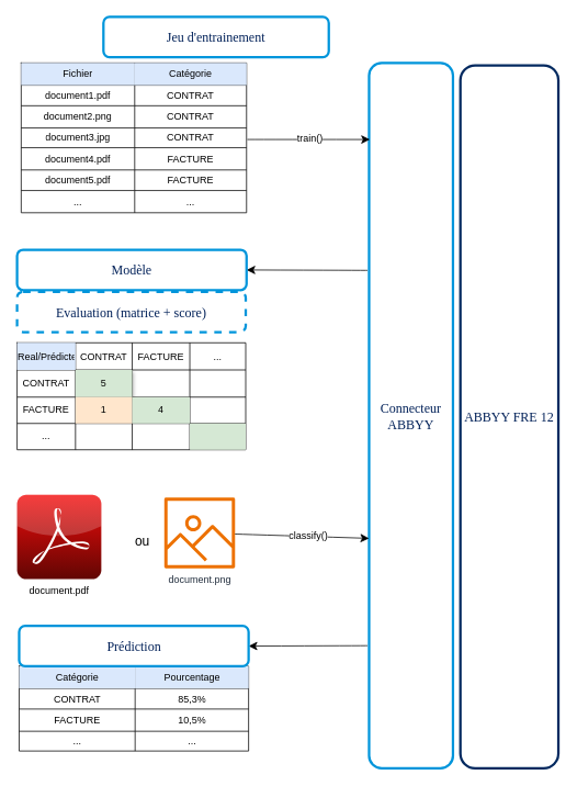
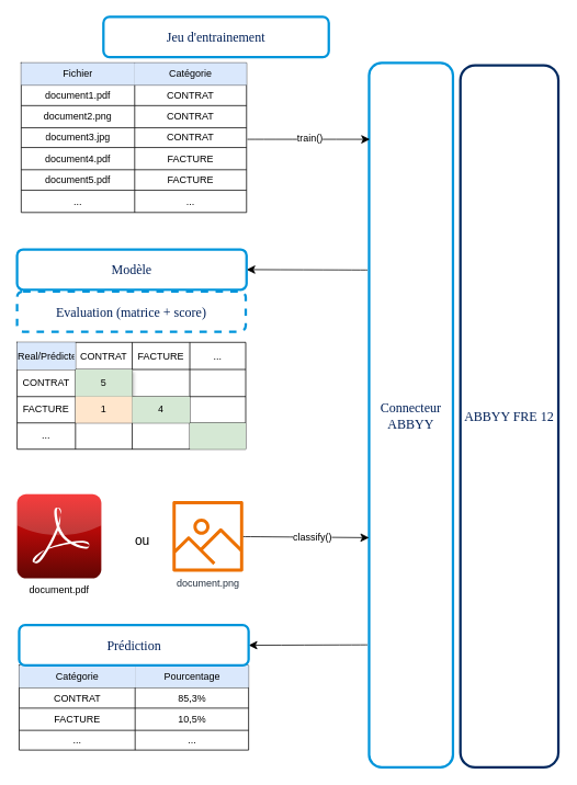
  <mxCell id="0" />
  <mxCell id="1" parent="0" />
  <mxCell id="2" value="ABBYY FRE 12" style="rounded=1;whiteSpace=wrap;html=1;strokeColor=#042a60;strokeWidth=3;arcSize=15;fontFamily=Poppins;fontSource=https%3A%2F%2Ffonts.googleapis.com%2Fcss%3Ffamily%3DPoppins;fontSize=16;fontColor=#002058;fontStyle=0;labelBackgroundColor=none;labelBorderColor=none;" vertex="1" parent="1"><mxGeometry x="559" y="79" width="119.16" height="854" as="geometry" /></mxCell>
  <mxCell id="3" style="edgeStyle=none;curved=1;rounded=0;orthogonalLoop=1;jettySize=auto;html=1;entryX=1;entryY=0.5;entryDx=0;entryDy=0;fontSize=12;startSize=8;endSize=8;" edge="1" parent="1" target="31"><mxGeometry relative="1" as="geometry"><mxPoint x="446" y="328" as="sourcePoint" /></mxGeometry></mxCell>
  <mxCell id="4" style="edgeStyle=none;curved=1;rounded=0;orthogonalLoop=1;jettySize=auto;html=1;entryX=1;entryY=0.5;entryDx=0;entryDy=0;fontSize=12;startSize=8;endSize=8;exitX=0.02;exitY=0.91;exitDx=0;exitDy=0;exitPerimeter=0;" edge="1" parent="1" target="70"><mxGeometry relative="1" as="geometry"><mxPoint x="445.98" y="784" as="sourcePoint" /><mxPoint x="297.998" y="784.13" as="targetPoint" /></mxGeometry></mxCell>
  <mxCell id="5" value="Connecteur ABBYY" style="rounded=1;whiteSpace=wrap;html=1;strokeColor=#0095db;strokeWidth=3;arcSize=15;fontFamily=Poppins;fontSource=https%3A%2F%2Ffonts.googleapis.com%2Fcss%3Ffamily%3DPoppins;fontSize=16;fontColor=#002058;fontStyle=0" vertex="1" parent="1"><mxGeometry x="448" y="76" width="102" height="857" as="geometry" /></mxCell>
  <mxCell id="6" value="Jeu d'entrainement" style="rounded=1;whiteSpace=wrap;html=1;strokeColor=#0095db;strokeWidth=3;arcSize=15;fontFamily=Cascadia code;fontSource=https%3A%2F%2Ffonts.googleapis.com%2Fcss%3Ffamily%3DCascadia%2Bcode;fontSize=16;fontColor=#002058;fontStyle=0" vertex="1" parent="1"><mxGeometry x="125" y="20" width="274" height="49" as="geometry" /></mxCell>
  <mxCell id="7" value="" style="shape=table;startSize=0;container=1;collapsible=0;childLayout=tableLayout;" vertex="1" parent="1"><mxGeometry x="25" y="76" width="274" height="182" as="geometry" /></mxCell>
  <mxCell id="8" value="" style="shape=tableRow;horizontal=0;startSize=0;swimlaneHead=0;swimlaneBody=0;strokeColor=inherit;top=0;left=0;bottom=0;right=0;collapsible=0;dropTarget=0;fillColor=none;points=[[0,0.5],[1,0.5]];portConstraint=eastwest;" vertex="1" parent="7"><mxGeometry width="274" height="27" as="geometry" /></mxCell>
  <mxCell id="9" value="Fichier" style="shape=partialRectangle;html=1;whiteSpace=wrap;connectable=0;strokeColor=#6c8ebf;overflow=hidden;fillColor=#dae8fc;top=0;left=0;bottom=0;right=0;pointerEvents=1;" vertex="1" parent="8"><mxGeometry width="138" height="27" as="geometry"><mxRectangle width="138" height="27" as="alternateBounds" /></mxGeometry></mxCell>
  <mxCell id="10" value="Catégorie" style="shape=partialRectangle;html=1;whiteSpace=wrap;connectable=0;strokeColor=#6c8ebf;overflow=hidden;fillColor=#dae8fc;top=0;left=0;bottom=0;right=0;pointerEvents=1;" vertex="1" parent="8"><mxGeometry x="138" width="136" height="27" as="geometry"><mxRectangle width="136" height="27" as="alternateBounds" /></mxGeometry></mxCell>
  <mxCell id="11" value="" style="shape=tableRow;horizontal=0;startSize=0;swimlaneHead=0;swimlaneBody=0;strokeColor=inherit;top=0;left=0;bottom=0;right=0;collapsible=0;dropTarget=0;fillColor=none;points=[[0,0.5],[1,0.5]];portConstraint=eastwest;" vertex="1" parent="7"><mxGeometry y="27" width="274" height="25" as="geometry" /></mxCell>
  <mxCell id="12" value="document1.pdf" style="shape=partialRectangle;html=1;whiteSpace=wrap;connectable=0;strokeColor=inherit;overflow=hidden;fillColor=none;top=0;left=0;bottom=0;right=0;pointerEvents=1;" vertex="1" parent="11"><mxGeometry width="138" height="25" as="geometry"><mxRectangle width="138" height="25" as="alternateBounds" /></mxGeometry></mxCell>
  <mxCell id="13" value="CONTRAT" style="shape=partialRectangle;html=1;whiteSpace=wrap;connectable=0;strokeColor=inherit;overflow=hidden;fillColor=none;top=0;left=0;bottom=0;right=0;pointerEvents=1;" vertex="1" parent="11"><mxGeometry x="138" width="136" height="25" as="geometry"><mxRectangle width="136" height="25" as="alternateBounds" /></mxGeometry></mxCell>
  <mxCell id="14" value="" style="shape=tableRow;horizontal=0;startSize=0;swimlaneHead=0;swimlaneBody=0;strokeColor=inherit;top=0;left=0;bottom=0;right=0;collapsible=0;dropTarget=0;fillColor=none;points=[[0,0.5],[1,0.5]];portConstraint=eastwest;" vertex="1" parent="7"><mxGeometry y="52" width="274" height="27" as="geometry" /></mxCell>
  <mxCell id="15" value="document2.png" style="shape=partialRectangle;html=1;whiteSpace=wrap;connectable=0;strokeColor=inherit;overflow=hidden;fillColor=none;top=0;left=0;bottom=0;right=0;pointerEvents=1;" vertex="1" parent="14"><mxGeometry width="138" height="27" as="geometry"><mxRectangle width="138" height="27" as="alternateBounds" /></mxGeometry></mxCell>
  <mxCell id="16" value="CONTRAT" style="shape=partialRectangle;html=1;whiteSpace=wrap;connectable=0;strokeColor=inherit;overflow=hidden;fillColor=none;top=0;left=0;bottom=0;right=0;pointerEvents=1;" vertex="1" parent="14"><mxGeometry x="138" width="136" height="27" as="geometry"><mxRectangle width="136" height="27" as="alternateBounds" /></mxGeometry></mxCell>
  <mxCell id="17" value="" style="shape=tableRow;horizontal=0;startSize=0;swimlaneHead=0;swimlaneBody=0;strokeColor=inherit;top=0;left=0;bottom=0;right=0;collapsible=0;dropTarget=0;fillColor=none;points=[[0,0.5],[1,0.5]];portConstraint=eastwest;" vertex="1" parent="7"><mxGeometry y="79" width="274" height="24" as="geometry" /></mxCell>
  <mxCell id="18" value="document3.jpg" style="shape=partialRectangle;html=1;whiteSpace=wrap;connectable=0;strokeColor=inherit;overflow=hidden;fillColor=none;top=0;left=0;bottom=0;right=0;pointerEvents=1;" vertex="1" parent="17"><mxGeometry width="138" height="24" as="geometry"><mxRectangle width="138" height="24" as="alternateBounds" /></mxGeometry></mxCell>
  <mxCell id="19" value="CONTRAT" style="shape=partialRectangle;html=1;whiteSpace=wrap;connectable=0;strokeColor=inherit;overflow=hidden;fillColor=none;top=0;left=0;bottom=0;right=0;pointerEvents=1;" vertex="1" parent="17"><mxGeometry x="138" width="136" height="24" as="geometry"><mxRectangle width="136" height="24" as="alternateBounds" /></mxGeometry></mxCell>
  <mxCell id="20" value="" style="shape=tableRow;horizontal=0;startSize=0;swimlaneHead=0;swimlaneBody=0;strokeColor=inherit;top=0;left=0;bottom=0;right=0;collapsible=0;dropTarget=0;fillColor=none;points=[[0,0.5],[1,0.5]];portConstraint=eastwest;" vertex="1" parent="7"><mxGeometry y="103" width="274" height="27" as="geometry" /></mxCell>
  <mxCell id="21" value="document4.pdf" style="shape=partialRectangle;html=1;whiteSpace=wrap;connectable=0;strokeColor=inherit;overflow=hidden;fillColor=none;top=0;left=0;bottom=0;right=0;pointerEvents=1;" vertex="1" parent="20"><mxGeometry width="138" height="27" as="geometry"><mxRectangle width="138" height="27" as="alternateBounds" /></mxGeometry></mxCell>
  <mxCell id="22" value="FACTURE" style="shape=partialRectangle;html=1;whiteSpace=wrap;connectable=0;strokeColor=inherit;overflow=hidden;fillColor=none;top=0;left=0;bottom=0;right=0;pointerEvents=1;" vertex="1" parent="20"><mxGeometry x="138" width="136" height="27" as="geometry"><mxRectangle width="136" height="27" as="alternateBounds" /></mxGeometry></mxCell>
  <mxCell id="23" value="" style="shape=tableRow;horizontal=0;startSize=0;swimlaneHead=0;swimlaneBody=0;strokeColor=inherit;top=0;left=0;bottom=0;right=0;collapsible=0;dropTarget=0;fillColor=none;points=[[0,0.5],[1,0.5]];portConstraint=eastwest;" vertex="1" parent="7"><mxGeometry y="130" width="274" height="25" as="geometry" /></mxCell>
  <mxCell id="24" value="document5.pdf" style="shape=partialRectangle;html=1;whiteSpace=wrap;connectable=0;strokeColor=inherit;overflow=hidden;fillColor=none;top=0;left=0;bottom=0;right=0;pointerEvents=1;" vertex="1" parent="23"><mxGeometry width="138" height="25" as="geometry"><mxRectangle width="138" height="25" as="alternateBounds" /></mxGeometry></mxCell>
  <mxCell id="25" value="FACTURE" style="shape=partialRectangle;html=1;whiteSpace=wrap;connectable=0;strokeColor=inherit;overflow=hidden;fillColor=none;top=0;left=0;bottom=0;right=0;pointerEvents=1;" vertex="1" parent="23"><mxGeometry x="138" width="136" height="25" as="geometry"><mxRectangle width="136" height="25" as="alternateBounds" /></mxGeometry></mxCell>
  <mxCell id="26" value="" style="shape=tableRow;horizontal=0;startSize=0;swimlaneHead=0;swimlaneBody=0;strokeColor=inherit;top=0;left=0;bottom=0;right=0;collapsible=0;dropTarget=0;fillColor=none;points=[[0,0.5],[1,0.5]];portConstraint=eastwest;" vertex="1" parent="7"><mxGeometry y="155" width="274" height="27" as="geometry" /></mxCell>
  <mxCell id="27" value="..." style="shape=partialRectangle;html=1;whiteSpace=wrap;connectable=0;strokeColor=inherit;overflow=hidden;fillColor=none;top=0;left=0;bottom=0;right=0;pointerEvents=1;" vertex="1" parent="26"><mxGeometry width="138" height="27" as="geometry"><mxRectangle width="138" height="27" as="alternateBounds" /></mxGeometry></mxCell>
  <mxCell id="28" value="..." style="shape=partialRectangle;html=1;whiteSpace=wrap;connectable=0;strokeColor=inherit;overflow=hidden;fillColor=none;top=0;left=0;bottom=0;right=0;pointerEvents=1;" vertex="1" parent="26"><mxGeometry x="138" width="136" height="27" as="geometry"><mxRectangle width="136" height="27" as="alternateBounds" /></mxGeometry></mxCell>
  <mxCell id="29" style="edgeStyle=none;curved=1;rounded=0;orthogonalLoop=1;jettySize=auto;html=1;fontSize=12;startSize=8;endSize=8;" edge="1" parent="1"><mxGeometry relative="1" as="geometry"><mxPoint x="300" y="168.977" as="sourcePoint" /><mxPoint y="169" as="targetPoint" x="449" /></mxGeometry></mxCell>
  <mxCell id="30" value="train()" style="edgeLabel;html=1;align=center;verticalAlign=middle;resizable=0;points=[];fontSize=12;" vertex="1" connectable="0" parent="29"><mxGeometry x="0.005" y="1" relative="1" as="geometry"><mxPoint as="offset" /></mxGeometry></mxCell>
  <mxCell id="31" value="Modèle" style="rounded=1;whiteSpace=wrap;html=1;strokeColor=#0095db;strokeWidth=3;arcSize=15;fontFamily=Cascadia code;fontSource=https%3A%2F%2Ffonts.googleapis.com%2Fcss%3Ffamily%3DCascadia%2Bcode;fontSize=16;fontColor=#002058;fontStyle=0" vertex="1" parent="1"><mxGeometry x="20" y="303" width="279" height="49" as="geometry" /></mxCell>
  <mxCell id="32" value="" style="shape=table;startSize=0;container=1;collapsible=0;childLayout=tableLayout;fillColor=default;swimlaneFillColor=#330000;" vertex="1" parent="1"><mxGeometry x="20" y="416" width="278" height="130" as="geometry" /></mxCell>
  <mxCell id="33" value="" style="shape=tableRow;horizontal=0;startSize=0;swimlaneHead=0;swimlaneBody=0;strokeColor=inherit;top=0;left=0;bottom=0;right=0;collapsible=0;dropTarget=0;fillColor=none;points=[[0,0.5],[1,0.5]];portConstraint=eastwest;" vertex="1" parent="32"><mxGeometry width="278" height="33" as="geometry" /></mxCell>
  <mxCell id="34" value="Real/Prédicted" style="shape=partialRectangle;html=1;whiteSpace=wrap;connectable=0;strokeColor=#6c8ebf;overflow=hidden;fillColor=#dae8fc;top=0;left=0;bottom=0;right=0;pointerEvents=1;" vertex="1" parent="33"><mxGeometry width="71" height="33" as="geometry"><mxRectangle width="71" height="33" as="alternateBounds" /></mxGeometry></mxCell>
  <mxCell id="35" value="CONTRAT" style="shape=partialRectangle;html=1;whiteSpace=wrap;connectable=0;strokeColor=inherit;overflow=hidden;fillColor=none;top=0;left=0;bottom=0;right=0;pointerEvents=1;" vertex="1" parent="33"><mxGeometry x="71" width="69" height="33" as="geometry"><mxRectangle width="69" height="33" as="alternateBounds" /></mxGeometry></mxCell>
  <mxCell id="36" value="FACTURE" style="shape=partialRectangle;html=1;whiteSpace=wrap;connectable=0;strokeColor=inherit;overflow=hidden;fillColor=none;top=0;left=0;bottom=0;right=0;pointerEvents=1;" vertex="1" parent="33"><mxGeometry x="140" width="70" height="33" as="geometry"><mxRectangle width="70" height="33" as="alternateBounds" /></mxGeometry></mxCell>
  <mxCell id="37" value="..." style="shape=partialRectangle;html=1;whiteSpace=wrap;connectable=0;strokeColor=inherit;overflow=hidden;fillColor=none;top=0;left=0;bottom=0;right=0;pointerEvents=1;" vertex="1" parent="33"><mxGeometry x="210" width="68" height="33" as="geometry"><mxRectangle width="68" height="33" as="alternateBounds" /></mxGeometry></mxCell>
  <mxCell id="38" value="" style="shape=tableRow;horizontal=0;startSize=0;swimlaneHead=0;swimlaneBody=0;strokeColor=inherit;top=0;left=0;bottom=0;right=0;collapsible=0;dropTarget=0;fillColor=none;points=[[0,0.5],[1,0.5]];portConstraint=eastwest;" vertex="1" parent="32"><mxGeometry y="33" width="278" height="33" as="geometry" /></mxCell>
  <mxCell id="39" value="CONTRAT" style="shape=partialRectangle;html=1;whiteSpace=wrap;connectable=0;strokeColor=inherit;overflow=hidden;fillColor=none;top=0;left=0;bottom=0;right=0;pointerEvents=1;" vertex="1" parent="38"><mxGeometry width="71" height="33" as="geometry"><mxRectangle width="71" height="33" as="alternateBounds" /></mxGeometry></mxCell>
  <mxCell id="40" value="5" style="shape=partialRectangle;html=1;whiteSpace=wrap;connectable=0;strokeColor=default;overflow=hidden;fillColor=#d5e8d4;top=0;left=0;bottom=0;right=0;pointerEvents=1;perimeterSpacing=1;shadow=1;" vertex="1" parent="38"><mxGeometry x="71" width="69" height="33" as="geometry"><mxRectangle width="69" height="33" as="alternateBounds" /></mxGeometry></mxCell>
  <mxCell id="41" value="" style="shape=partialRectangle;html=1;whiteSpace=wrap;connectable=0;strokeColor=inherit;overflow=hidden;fillColor=none;top=0;left=0;bottom=0;right=0;pointerEvents=1;" vertex="1" parent="38"><mxGeometry x="140" width="70" height="33" as="geometry"><mxRectangle width="70" height="33" as="alternateBounds" /></mxGeometry></mxCell>
  <mxCell id="42" value="" style="shape=partialRectangle;html=1;whiteSpace=wrap;connectable=0;strokeColor=inherit;overflow=hidden;fillColor=none;top=0;left=0;bottom=0;right=0;pointerEvents=1;" vertex="1" parent="38"><mxGeometry x="210" width="68" height="33" as="geometry"><mxRectangle width="68" height="33" as="alternateBounds" /></mxGeometry></mxCell>
  <mxCell id="43" value="" style="shape=tableRow;horizontal=0;startSize=0;swimlaneHead=0;swimlaneBody=0;strokeColor=inherit;top=0;left=0;bottom=0;right=0;collapsible=0;dropTarget=0;fillColor=none;points=[[0,0.5],[1,0.5]];portConstraint=eastwest;" vertex="1" parent="32"><mxGeometry y="66" width="278" height="32" as="geometry" /></mxCell>
  <mxCell id="44" value="FACTURE" style="shape=partialRectangle;html=1;whiteSpace=wrap;connectable=0;strokeColor=inherit;overflow=hidden;fillColor=none;top=0;left=0;bottom=0;right=0;pointerEvents=1;" vertex="1" parent="43"><mxGeometry width="71" height="32" as="geometry"><mxRectangle width="71" height="32" as="alternateBounds" /></mxGeometry></mxCell>
  <mxCell id="45" value="1" style="shape=partialRectangle;html=1;whiteSpace=wrap;connectable=0;strokeColor=#d79b00;overflow=hidden;fillColor=#ffe6cc;top=0;left=0;bottom=0;right=0;pointerEvents=1;" vertex="1" parent="43"><mxGeometry x="71" width="69" height="32" as="geometry"><mxRectangle width="69" height="32" as="alternateBounds" /></mxGeometry></mxCell>
  <mxCell id="46" value="4" style="shape=partialRectangle;html=1;whiteSpace=wrap;connectable=0;strokeColor=#82b366;overflow=hidden;fillColor=#d5e8d4;top=0;left=0;bottom=0;right=0;pointerEvents=1;" vertex="1" parent="43"><mxGeometry x="140" width="70" height="32" as="geometry"><mxRectangle width="70" height="32" as="alternateBounds" /></mxGeometry></mxCell>
  <mxCell id="47" value="" style="shape=partialRectangle;html=1;whiteSpace=wrap;connectable=0;strokeColor=inherit;overflow=hidden;fillColor=none;top=0;left=0;bottom=0;right=0;pointerEvents=1;" vertex="1" parent="43"><mxGeometry x="210" width="68" height="32" as="geometry"><mxRectangle width="68" height="32" as="alternateBounds" /></mxGeometry></mxCell>
  <mxCell id="48" value="" style="shape=tableRow;horizontal=0;startSize=0;swimlaneHead=0;swimlaneBody=0;strokeColor=inherit;top=0;left=0;bottom=0;right=0;collapsible=0;dropTarget=0;fillColor=none;points=[[0,0.5],[1,0.5]];portConstraint=eastwest;" vertex="1" parent="32"><mxGeometry y="98" width="278" height="32" as="geometry" /></mxCell>
  <mxCell id="49" value="..." style="shape=partialRectangle;html=1;whiteSpace=wrap;connectable=0;strokeColor=inherit;overflow=hidden;fillColor=none;top=0;left=0;bottom=0;right=0;pointerEvents=1;" vertex="1" parent="48"><mxGeometry width="71" height="32" as="geometry"><mxRectangle width="71" height="32" as="alternateBounds" /></mxGeometry></mxCell>
  <mxCell id="50" value="" style="shape=partialRectangle;html=1;whiteSpace=wrap;connectable=0;strokeColor=inherit;overflow=hidden;fillColor=none;top=0;left=0;bottom=0;right=0;pointerEvents=1;" vertex="1" parent="48"><mxGeometry x="71" width="69" height="32" as="geometry"><mxRectangle width="69" height="32" as="alternateBounds" /></mxGeometry></mxCell>
  <mxCell id="51" value="" style="shape=partialRectangle;html=1;whiteSpace=wrap;connectable=0;strokeColor=inherit;overflow=hidden;fillColor=none;top=0;left=0;bottom=0;right=0;pointerEvents=1;" vertex="1" parent="48"><mxGeometry x="140" width="70" height="32" as="geometry"><mxRectangle width="70" height="32" as="alternateBounds" /></mxGeometry></mxCell>
  <mxCell id="52" value="" style="shape=partialRectangle;html=1;whiteSpace=wrap;connectable=0;strokeColor=#82b366;overflow=hidden;fillColor=#d5e8d4;top=0;left=0;bottom=0;right=0;pointerEvents=1;" vertex="1" parent="48"><mxGeometry x="210" width="68" height="32" as="geometry"><mxRectangle width="68" height="32" as="alternateBounds" /></mxGeometry></mxCell>
  <mxCell id="53" value="Evaluation (matrice + score)" style="rounded=1;whiteSpace=wrap;html=1;strokeColor=#0095db;strokeWidth=3;arcSize=15;fontFamily=Cascadia code;fontSource=https%3A%2F%2Ffonts.googleapis.com%2Fcss%3Ffamily%3DCascadia%2Bcode;fontSize=16;fontColor=#002058;fontStyle=0;dashed=1;" vertex="1" parent="1"><mxGeometry x="20" y="354" width="278" height="49" as="geometry" /></mxCell>
- <mxCell id="54" value="document.png" style="sketch=0;outlineConnect=0;fontColor=#232F3E;gradientColor=none;fillColor=#ED7100;strokeColor=none;dashed=0;verticalLabelPosition=bottom;verticalAlign=top;align=center;html=1;fontSize=12;fontStyle=0;aspect=fixed;pointerEvents=1;shape=mxgraph.aws4.container_registry_image;" vertex="1" parent="1"><mxGeometry x="199" y="604" width="86" height="86" as="geometry" /></mxCell>
+ <mxCell id="54" value="document.png" style="sketch=0;outlineConnect=0;fontColor=#232F3E;gradientColor=none;fillColor=#ED7100;strokeColor=none;dashed=0;verticalLabelPosition=bottom;verticalAlign=top;align=center;html=1;fontSize=12;fontStyle=0;aspect=fixed;pointerEvents=1;shape=mxgraph.aws4.container_registry_image;" vertex="1" parent="1"><mxGeometry x="209" y="609" width="86" height="86" as="geometry" /></mxCell>
  <mxCell id="55" style="edgeStyle=none;curved=1;rounded=0;orthogonalLoop=1;jettySize=auto;html=1;entryX=0;entryY=0.674;entryDx=0;entryDy=0;entryPerimeter=0;fontSize=12;startSize=8;endSize=8;" edge="1" parent="1" source="54" target="5"><mxGeometry relative="1" as="geometry" /></mxCell>
  <mxCell id="56" value="classify()" style="edgeLabel;html=1;align=center;verticalAlign=middle;resizable=0;points=[];fontSize=12;" vertex="1" connectable="0" parent="55"><mxGeometry x="0.195" y="1" relative="1" as="geometry"><mxPoint x="-8" as="offset" /></mxGeometry></mxCell>
  <mxCell id="57" value="" style="shape=table;startSize=0;container=1;collapsible=0;childLayout=tableLayout;" vertex="1" parent="1"><mxGeometry x="22.5" y="809" width="279" height="103" as="geometry" /></mxCell>
  <mxCell id="58" value="" style="shape=tableRow;horizontal=0;startSize=0;swimlaneHead=0;swimlaneBody=0;strokeColor=inherit;top=0;left=0;bottom=0;right=0;collapsible=0;dropTarget=0;fillColor=none;points=[[0,0.5],[1,0.5]];portConstraint=eastwest;" vertex="1" parent="57"><mxGeometry width="279" height="27" as="geometry" /></mxCell>
  <mxCell id="59" value="Catégorie" style="shape=partialRectangle;html=1;whiteSpace=wrap;connectable=0;strokeColor=#6c8ebf;overflow=hidden;fillColor=#dae8fc;top=0;left=0;bottom=0;right=0;pointerEvents=1;" vertex="1" parent="58"><mxGeometry width="141" height="27" as="geometry"><mxRectangle width="141" height="27" as="alternateBounds" /></mxGeometry></mxCell>
  <mxCell id="60" value="Pourcentage" style="shape=partialRectangle;html=1;whiteSpace=wrap;connectable=0;strokeColor=#6c8ebf;overflow=hidden;fillColor=#dae8fc;top=0;left=0;bottom=0;right=0;pointerEvents=1;" vertex="1" parent="58"><mxGeometry x="141" width="138" height="27" as="geometry"><mxRectangle width="138" height="27" as="alternateBounds" /></mxGeometry></mxCell>
  <mxCell id="61" value="" style="shape=tableRow;horizontal=0;startSize=0;swimlaneHead=0;swimlaneBody=0;strokeColor=inherit;top=0;left=0;bottom=0;right=0;collapsible=0;dropTarget=0;fillColor=none;points=[[0,0.5],[1,0.5]];portConstraint=eastwest;" vertex="1" parent="57"><mxGeometry y="27" width="279" height="25" as="geometry" /></mxCell>
  <mxCell id="62" value="CONTRAT" style="shape=partialRectangle;html=1;whiteSpace=wrap;connectable=0;strokeColor=inherit;overflow=hidden;fillColor=none;top=0;left=0;bottom=0;right=0;pointerEvents=1;" vertex="1" parent="61"><mxGeometry width="141" height="25" as="geometry"><mxRectangle width="141" height="25" as="alternateBounds" /></mxGeometry></mxCell>
  <mxCell id="63" value="85,3%" style="shape=partialRectangle;html=1;whiteSpace=wrap;connectable=0;strokeColor=inherit;overflow=hidden;fillColor=none;top=0;left=0;bottom=0;right=0;pointerEvents=1;" vertex="1" parent="61"><mxGeometry x="141" width="138" height="25" as="geometry"><mxRectangle width="138" height="25" as="alternateBounds" /></mxGeometry></mxCell>
  <mxCell id="64" value="" style="shape=tableRow;horizontal=0;startSize=0;swimlaneHead=0;swimlaneBody=0;strokeColor=inherit;top=0;left=0;bottom=0;right=0;collapsible=0;dropTarget=0;fillColor=none;points=[[0,0.5],[1,0.5]];portConstraint=eastwest;" vertex="1" parent="57"><mxGeometry y="52" width="279" height="27" as="geometry" /></mxCell>
  <mxCell id="65" value="FACTURE" style="shape=partialRectangle;html=1;whiteSpace=wrap;connectable=0;strokeColor=inherit;overflow=hidden;fillColor=none;top=0;left=0;bottom=0;right=0;pointerEvents=1;" vertex="1" parent="64"><mxGeometry width="141" height="27" as="geometry"><mxRectangle width="141" height="27" as="alternateBounds" /></mxGeometry></mxCell>
  <mxCell id="66" value="10,5%" style="shape=partialRectangle;html=1;whiteSpace=wrap;connectable=0;strokeColor=inherit;overflow=hidden;fillColor=none;top=0;left=0;bottom=0;right=0;pointerEvents=1;" vertex="1" parent="64"><mxGeometry x="141" width="138" height="27" as="geometry"><mxRectangle width="138" height="27" as="alternateBounds" /></mxGeometry></mxCell>
  <mxCell id="67" value="" style="shape=tableRow;horizontal=0;startSize=0;swimlaneHead=0;swimlaneBody=0;strokeColor=inherit;top=0;left=0;bottom=0;right=0;collapsible=0;dropTarget=0;fillColor=none;points=[[0,0.5],[1,0.5]];portConstraint=eastwest;" vertex="1" parent="57"><mxGeometry y="79" width="279" height="24" as="geometry" /></mxCell>
  <mxCell id="68" value="..." style="shape=partialRectangle;html=1;whiteSpace=wrap;connectable=0;strokeColor=inherit;overflow=hidden;fillColor=none;top=0;left=0;bottom=0;right=0;pointerEvents=1;" vertex="1" parent="67"><mxGeometry width="141" height="24" as="geometry"><mxRectangle width="141" height="24" as="alternateBounds" /></mxGeometry></mxCell>
  <mxCell id="69" value="..." style="shape=partialRectangle;html=1;whiteSpace=wrap;connectable=0;strokeColor=inherit;overflow=hidden;fillColor=none;top=0;left=0;bottom=0;right=0;pointerEvents=1;" vertex="1" parent="67"><mxGeometry x="141" width="138" height="24" as="geometry"><mxRectangle width="138" height="24" as="alternateBounds" /></mxGeometry></mxCell>
  <mxCell id="70" value="Prédiction" style="rounded=1;whiteSpace=wrap;html=1;strokeColor=#0095db;strokeWidth=3;arcSize=15;fontFamily=Cascadia code;fontSource=https%3A%2F%2Ffonts.googleapis.com%2Fcss%3Ffamily%3DCascadia%2Bcode;fontSize=16;fontColor=#002058;fontStyle=0" vertex="1" parent="1"><mxGeometry x="22.5" y="760" width="279" height="49" as="geometry" /></mxCell>
  <mxCell id="71" value="document.pdf" style="dashed=0;outlineConnect=0;html=1;align=center;labelPosition=center;verticalLabelPosition=bottom;verticalAlign=top;shape=mxgraph.webicons.adobe_pdf;fillColor=#F40C0C;gradientColor=#610603" vertex="1" parent="1"><mxGeometry x="20" y="600.8" width="102.4" height="102.4" as="geometry" /></mxCell>
  <mxCell id="72" value="ou" style="text;html=1;align=center;verticalAlign=middle;resizable=0;points=[];autosize=1;strokeColor=none;fillColor=none;fontSize=16;" vertex="1" parent="1"><mxGeometry x="152" y="642" width="40" height="30" as="geometry" /></mxCell>
